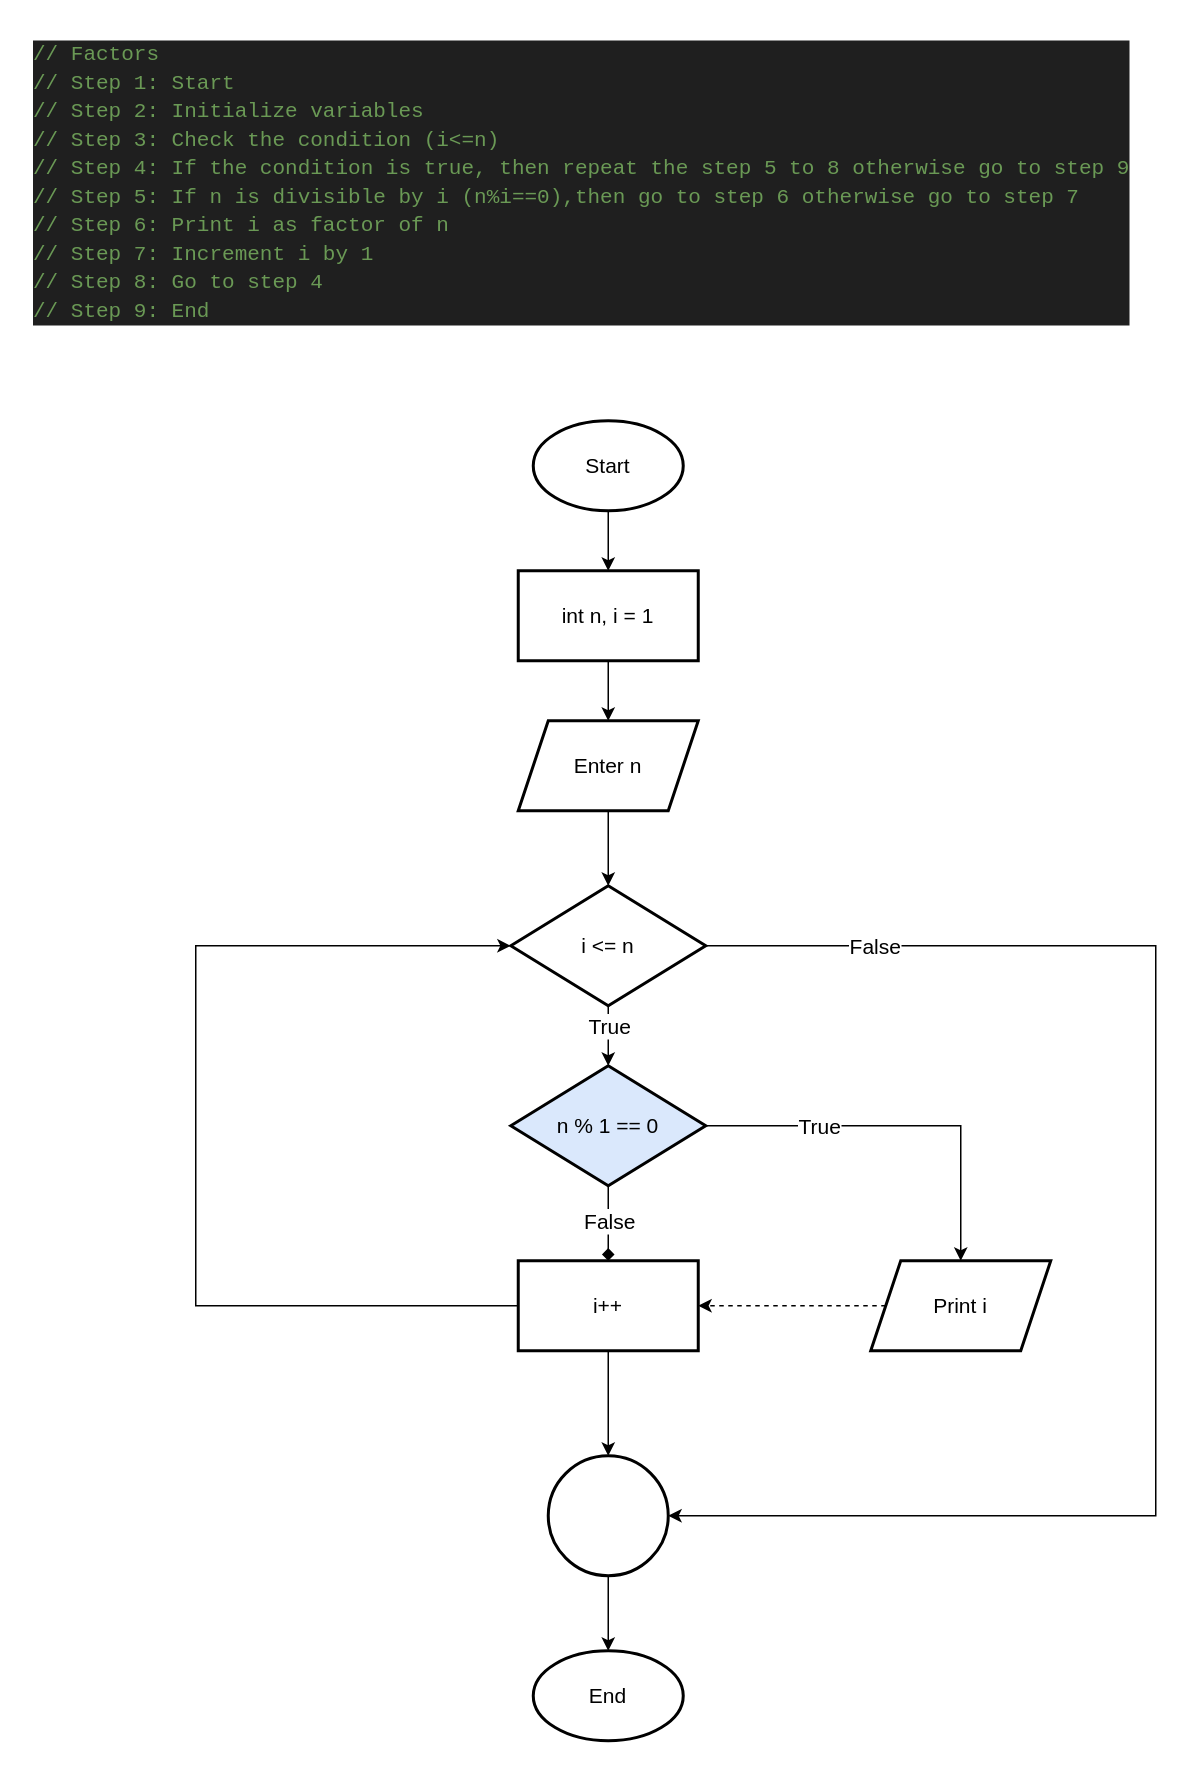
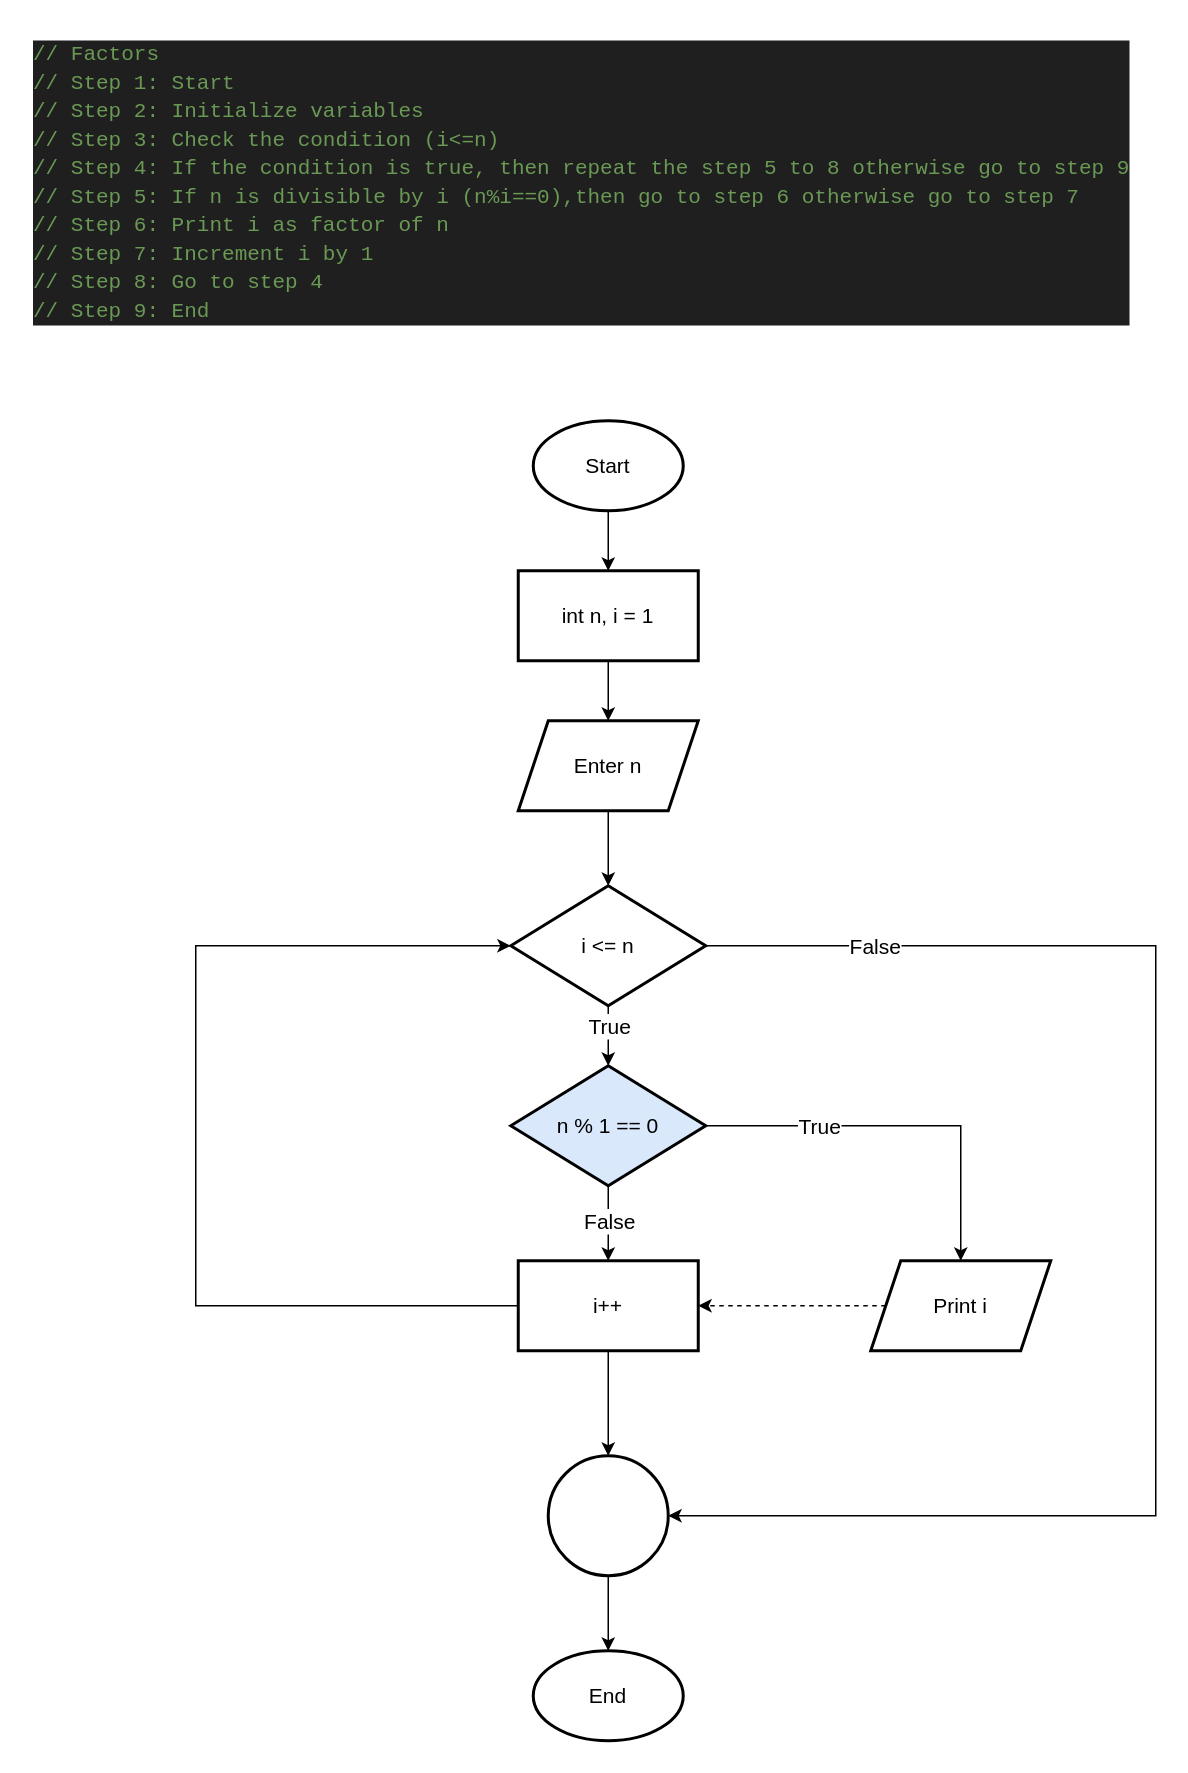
  <mxCell id="0" />
  <mxCell id="1" parent="0" />
  <mxCell id="2" value="&lt;div style=&quot;color: rgb(204, 204, 204); background-color: rgb(31, 31, 31); font-family: Consolas, &amp;quot;Courier New&amp;quot;, monospace; font-weight: normal; line-height: 19px; white-space: pre;&quot;&gt;&lt;div&gt;&lt;span style=&quot;color: #6a9955;&quot;&gt;// Factors&lt;/span&gt;&lt;/div&gt;&lt;div&gt;&lt;span style=&quot;color: #6a9955;&quot;&gt;// Step 1: Start&lt;/span&gt;&lt;/div&gt;&lt;div&gt;&lt;span style=&quot;color: #6a9955;&quot;&gt;// Step 2: Initialize variables&lt;/span&gt;&lt;/div&gt;&lt;div&gt;&lt;span style=&quot;color: #6a9955;&quot;&gt;// Step 3: Check the condition (i&amp;lt;=n)&lt;/span&gt;&lt;/div&gt;&lt;div&gt;&lt;span style=&quot;color: #6a9955;&quot;&gt;// Step 4: If the condition is true, then repeat the step 5 to 8 otherwise go to step 9&lt;/span&gt;&lt;/div&gt;&lt;div&gt;&lt;span style=&quot;color: #6a9955;&quot;&gt;// Step 5: If n is divisible by i (n%i==0),then go to step 6 otherwise go to step 7&lt;/span&gt;&lt;/div&gt;&lt;div&gt;&lt;span style=&quot;color: #6a9955;&quot;&gt;// Step 6: Print i as factor of n&lt;/span&gt;&lt;/div&gt;&lt;div&gt;&lt;span style=&quot;color: #6a9955;&quot;&gt;// Step 7: Increment i by 1&lt;/span&gt;&lt;/div&gt;&lt;div&gt;&lt;span style=&quot;color: #6a9955;&quot;&gt;// Step 8: Go to step 4&lt;/span&gt;&lt;/div&gt;&lt;div&gt;&lt;span style=&quot;color: #6a9955;&quot;&gt;// Step 9: End&lt;/span&gt;&lt;/div&gt;&lt;/div&gt;" style="text;whiteSpace=wrap;html=1;fontSize=14;" vertex="1" parent="1"><mxGeometry x="20" y="20" width="560" height="210" as="geometry" /></mxCell>
  <mxCell id="3" value="" style="edgeStyle=orthogonalEdgeStyle;rounded=0;orthogonalLoop=1;jettySize=auto;html=1;fontSize=14;" edge="1" parent="1" source="4" target="7"><mxGeometry relative="1" as="geometry" /></mxCell>
  <mxCell id="4" value="Start" style="strokeWidth=2;html=1;shape=mxgraph.flowchart.start_1;whiteSpace=wrap;fontSize=14;" vertex="1" parent="1"><mxGeometry x="355" y="280" width="100" height="60" as="geometry" /></mxCell>
  <mxCell id="5" value="End" style="strokeWidth=2;html=1;shape=mxgraph.flowchart.start_1;whiteSpace=wrap;fontSize=14;" vertex="1" parent="1"><mxGeometry x="355" y="1100" width="100" height="60" as="geometry" /></mxCell>
  <mxCell id="6" value="" style="edgeStyle=orthogonalEdgeStyle;rounded=0;orthogonalLoop=1;jettySize=auto;html=1;fontSize=14;" edge="1" parent="1" source="7" target="9"><mxGeometry relative="1" as="geometry" /></mxCell>
  <mxCell id="7" value="int n, i = 1" style="whiteSpace=wrap;html=1;strokeWidth=2;fontSize=14;" vertex="1" parent="1"><mxGeometry x="345" y="380" width="120" height="60" as="geometry" /></mxCell>
  <mxCell id="8" value="" style="edgeStyle=orthogonalEdgeStyle;rounded=0;orthogonalLoop=1;jettySize=auto;html=1;fontSize=14;" edge="1" parent="1" source="9" target="14"><mxGeometry relative="1" as="geometry" /></mxCell>
  <mxCell id="9" value="Enter n" style="shape=parallelogram;perimeter=parallelogramPerimeter;whiteSpace=wrap;html=1;fixedSize=1;strokeWidth=2;fontSize=14;" vertex="1" parent="1"><mxGeometry x="345" y="480" width="120" height="60" as="geometry" /></mxCell>
  <mxCell id="10" value="" style="edgeStyle=orthogonalEdgeStyle;rounded=0;orthogonalLoop=1;jettySize=auto;html=1;fontSize=14;" edge="1" parent="1" source="14" target="19"><mxGeometry relative="1" as="geometry" /></mxCell>
  <mxCell id="11" value="True" style="edgeLabel;html=1;align=center;verticalAlign=middle;resizable=0;points=[];fontSize=14;" vertex="1" connectable="0" parent="10"><mxGeometry x="-0.34" relative="1" as="geometry"><mxPoint as="offset" /></mxGeometry></mxCell>
  <mxCell id="12" value="" style="edgeStyle=orthogonalEdgeStyle;rounded=0;orthogonalLoop=1;jettySize=auto;html=1;entryX=1;entryY=0.5;entryDx=0;entryDy=0;fontSize=14;" edge="1" parent="1" source="14" target="26"><mxGeometry relative="1" as="geometry"><mxPoint x="460" y="1010" as="targetPoint" /><Array as="points"><mxPoint x="770" y="630" /><mxPoint x="770" y="1010" /></Array></mxGeometry></mxCell>
  <mxCell id="13" value="False" style="edgeLabel;html=1;align=center;verticalAlign=middle;resizable=0;points=[];fontSize=14;" vertex="1" connectable="0" parent="12"><mxGeometry x="-0.777" relative="1" as="geometry"><mxPoint as="offset" /></mxGeometry></mxCell>
  <mxCell id="14" value="i &amp;lt;= n" style="rhombus;whiteSpace=wrap;html=1;strokeWidth=2;fontSize=14;" vertex="1" parent="1"><mxGeometry x="340" y="590" width="130" height="80" as="geometry" /></mxCell>
  <mxCell id="15" value="" style="edgeStyle=orthogonalEdgeStyle;rounded=0;orthogonalLoop=1;jettySize=auto;html=1;fontSize=14;" edge="1" parent="1" source="19" target="21"><mxGeometry relative="1" as="geometry" /></mxCell>
  <mxCell id="16" value="True" style="edgeLabel;html=1;align=center;verticalAlign=middle;resizable=0;points=[];fontSize=14;" vertex="1" connectable="0" parent="15"><mxGeometry x="-0.423" relative="1" as="geometry"><mxPoint as="offset" /></mxGeometry></mxCell>
- <mxCell id="17" value="" style="edgeStyle=orthogonalEdgeStyle;rounded=0;orthogonalLoop=1;jettySize=auto;html=1;fontSize=14;endArrow=diamond;" edge="1" parent="1" source="19" target="24"><mxGeometry relative="1" as="geometry" /></mxCell>
+ <mxCell id="17" value="" style="edgeStyle=orthogonalEdgeStyle;rounded=0;orthogonalLoop=1;jettySize=auto;html=1;fontSize=14;" edge="1" parent="1" source="19" target="24"><mxGeometry relative="1" as="geometry" /></mxCell>
  <mxCell id="18" value="False" style="edgeLabel;html=1;align=center;verticalAlign=middle;resizable=0;points=[];fontSize=14;" vertex="1" connectable="0" parent="17"><mxGeometry x="-0.072" relative="1" as="geometry"><mxPoint as="offset" /></mxGeometry></mxCell>
  <mxCell id="19" value="n % 1 == 0" style="rhombus;whiteSpace=wrap;html=1;strokeWidth=2;fontSize=14;fillColor=#dae8fc;" vertex="1" parent="1"><mxGeometry x="340" y="710" width="130" height="80" as="geometry" /></mxCell>
  <mxCell id="20" value="" style="edgeStyle=orthogonalEdgeStyle;rounded=0;orthogonalLoop=1;jettySize=auto;html=1;fontSize=14;dashed=1;" edge="1" parent="1" source="21" target="24"><mxGeometry relative="1" as="geometry" /></mxCell>
  <mxCell id="21" value="Print i" style="shape=parallelogram;perimeter=parallelogramPerimeter;whiteSpace=wrap;html=1;fixedSize=1;strokeWidth=2;fontSize=14;" vertex="1" parent="1"><mxGeometry x="580" y="840" width="120" height="60" as="geometry" /></mxCell>
  <mxCell id="22" value="" style="edgeStyle=orthogonalEdgeStyle;rounded=0;orthogonalLoop=1;jettySize=auto;html=1;fontSize=14;" edge="1" parent="1" source="24" target="26"><mxGeometry relative="1" as="geometry" /></mxCell>
  <mxCell id="23" value="" style="edgeStyle=orthogonalEdgeStyle;rounded=0;orthogonalLoop=1;jettySize=auto;html=1;entryX=0;entryY=0.5;entryDx=0;entryDy=0;fontSize=14;" edge="1" parent="1" source="24" target="14"><mxGeometry relative="1" as="geometry"><mxPoint x="265" y="870" as="targetPoint" /><Array as="points"><mxPoint x="130" y="870" /><mxPoint x="130" y="630" /></Array></mxGeometry></mxCell>
  <mxCell id="24" value="i++" style="whiteSpace=wrap;html=1;strokeWidth=2;fontSize=14;" vertex="1" parent="1"><mxGeometry x="345" y="840" width="120" height="60" as="geometry" /></mxCell>
  <mxCell id="25" value="" style="edgeStyle=orthogonalEdgeStyle;rounded=0;orthogonalLoop=1;jettySize=auto;html=1;fontSize=14;" edge="1" parent="1" source="26" target="5"><mxGeometry relative="1" as="geometry" /></mxCell>
  <mxCell id="26" value="" style="ellipse;whiteSpace=wrap;html=1;strokeWidth=2;fontSize=14;" vertex="1" parent="1"><mxGeometry x="365" y="970" width="80" height="80" as="geometry" /></mxCell>
